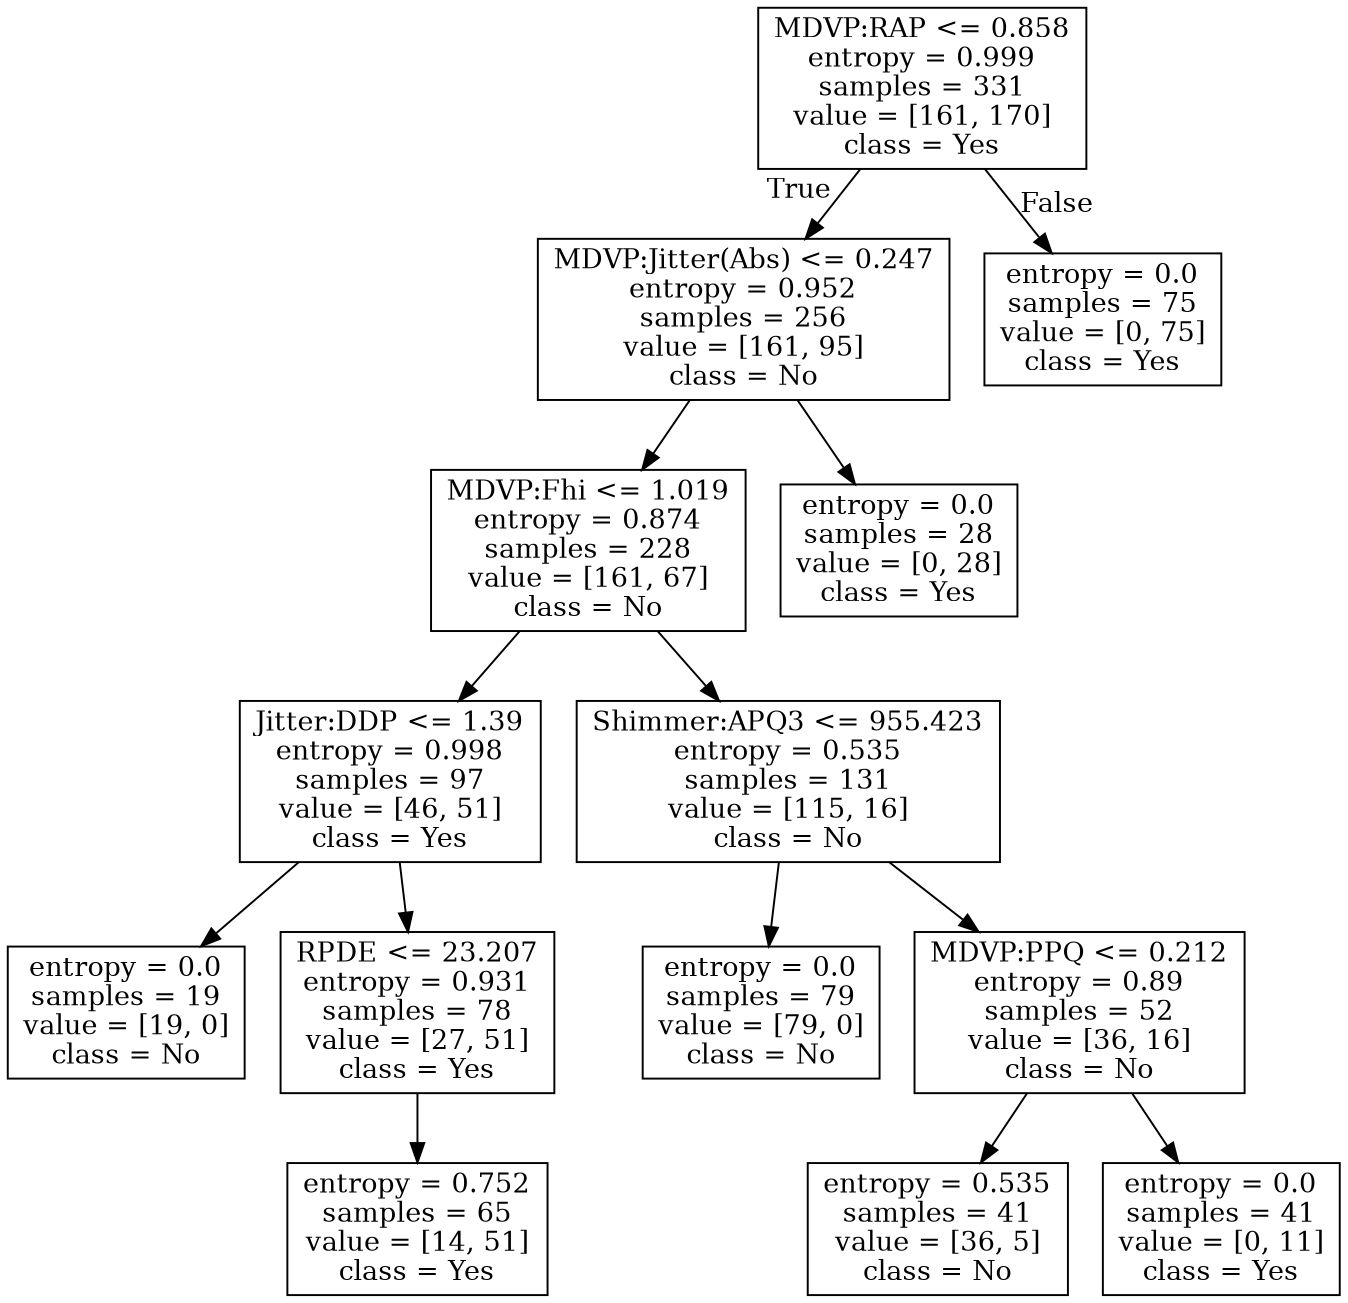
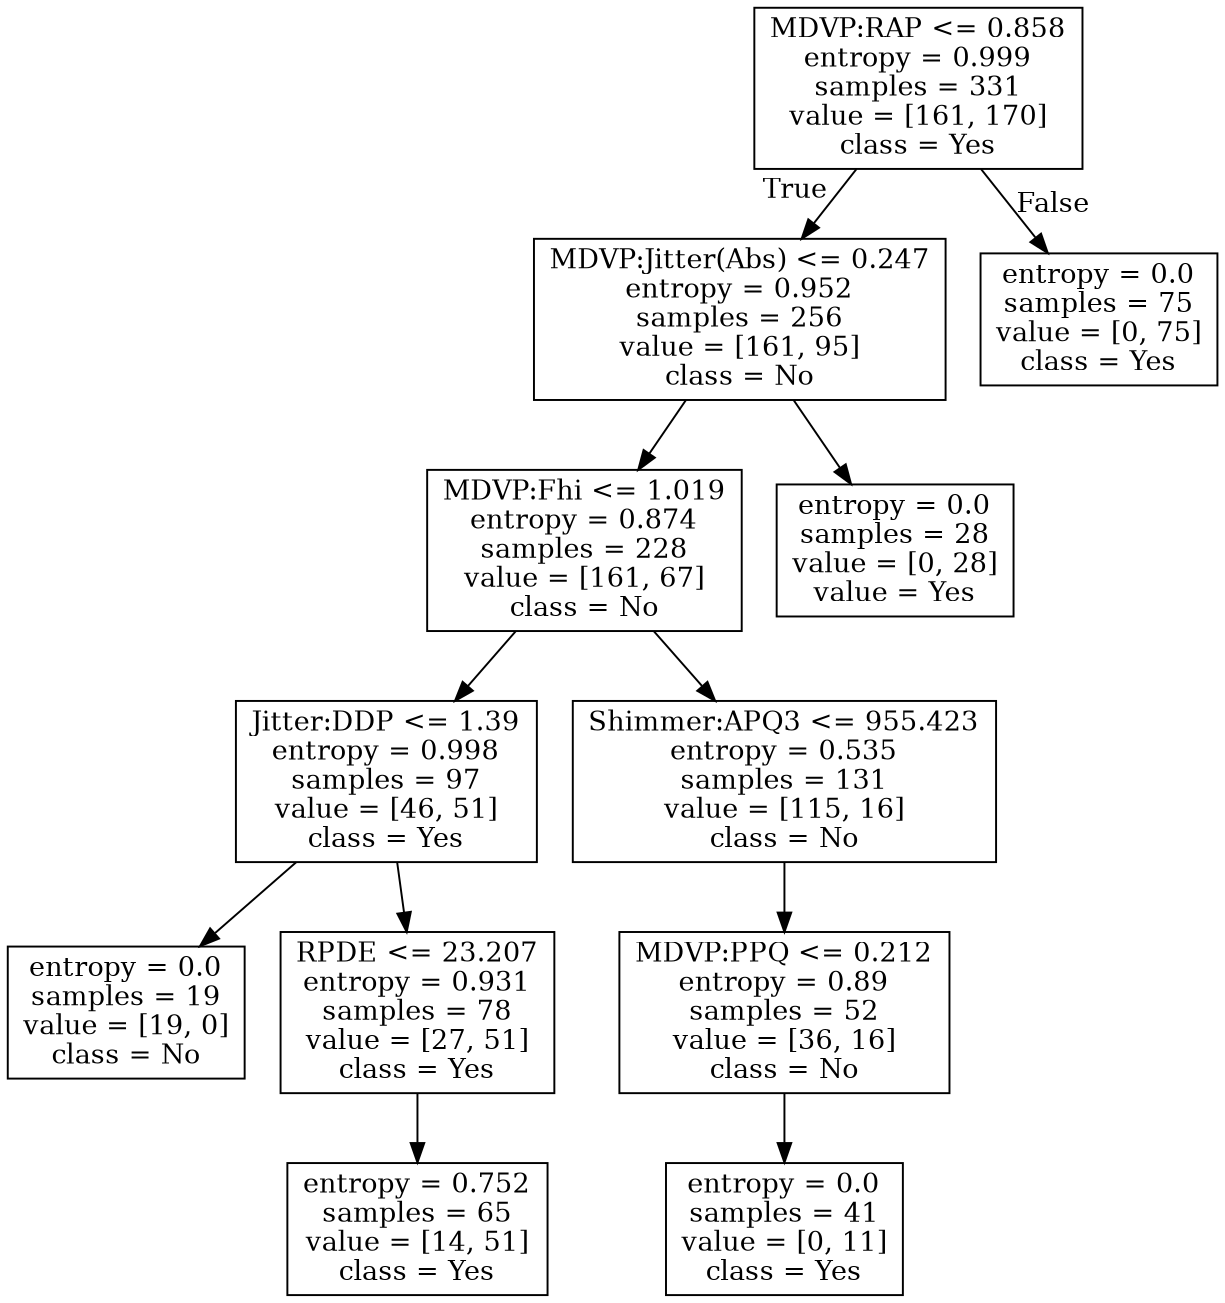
  digraph {
    fontname="DejaVu Serif"
    node [fontname="DejaVu Serif" shape=box]
    edge [fontname="DejaVu Serif"]
    n1 [label="MDVP:RAP <= 0.858\nentropy = 0.999\nsamples = 331\nvalue = [161, 170]\nclass = Yes"]
    n2 [label="MDVP:Jitter(Abs) <= 0.247\nentropy = 0.952\nsamples = 256\nvalue = [161, 95]\nclass = No"]
    n3 [label="entropy = 0.0\nsamples = 75\nvalue = [0, 75]\nclass = Yes"]
    n4 [label="MDVP:Fhi <= 1.019\nentropy = 0.874\nsamples = 228\nvalue = [161, 67]\nclass = No"]
-   n5 [label="entropy = 0.0\nsamples = 28\nvalue = [0, 28]\nclass = Yes"]
+   n5 [label="entropy = 0.0\nsamples = 28\nvalue = [0, 28]\nvalue = Yes"]
    n6 [label="Jitter:DDP <= 1.39\nentropy = 0.998\nsamples = 97\nvalue = [46, 51]\nclass = Yes"]
    n7 [label="Shimmer:APQ3 <= 955.423\nentropy = 0.535\nsamples = 131\nvalue = [115, 16]\nclass = No"]
    n8 [label="entropy = 0.0\nsamples = 19\nvalue = [19, 0]\nclass = No"]
    n9 [label="RPDE <= 23.207\nentropy = 0.931\nsamples = 78\nvalue = [27, 51]\nclass = Yes"]
-   n10 [label="entropy = 0.0\nsamples = 79\nvalue = [79, 0]\nclass = No"]
    n11 [label="MDVP:PPQ <= 0.212\nentropy = 0.89\nsamples = 52\nvalue = [36, 16]\nclass = No"]
    n12 [label="entropy = 0.752\nsamples = 65\nvalue = [14, 51]\nclass = Yes"]
-   n13 [label="entropy = 0.535\nsamples = 41\nvalue = [36, 5]\nclass = No"]
    n14 [label="entropy = 0.0\nsamples = 41\nvalue = [0, 11]\nclass = Yes"]
    n1 -> n2 [headlabel=True labelangle=45 labeldistance=2.5]
    n1 -> n3 [headlabel=False labelangle=-45 labeldistance=2.5]
    n2 -> n4
    n2 -> n5
    n4 -> n6
    n4 -> n7
    n6 -> n8
    n6 -> n9
-   n7 -> n10
    n7 -> n11
    n9 -> n12
-   n11 -> n13
    n11 -> n14
  }
